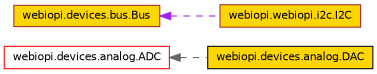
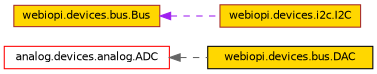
  digraph {
    rankdir=LR
    node [color=brown fillcolor=gold fontname=Helvetica fontsize=10 shape=record style=filled]
    edge [dir=back fontname=Helvetica fontsize=10 labelfontname=Helvetica labelfontsize=10 style=dashed]
-   n1 [color=black height=0.2 label="webiopi.devices.analog.DAC" width=0.4]
-   n2 [color=red fillcolor=white height=0.2 label="webiopi.devices.analog.ADC" width=0.4]
-   n3 [height=0.2 label="webiopi.webiopi.i2c.I2C" width=0.4]
+   n1 [color=black height=0.2 label="webiopi.devices.bus.DAC" width=0.4]
+   n2 [color=red fillcolor=white height=0.2 label="analog.devices.analog.ADC" width=0.4]
+   n3 [height=0.2 label="webiopi.devices.i2c.I2C" width=0.4]
    n4 [height=0.2 label="webiopi.devices.bus.Bus" width=0.4]
    n2 -> n1 [color=gray40]
    n4 -> n3 [color=purple]
  }
